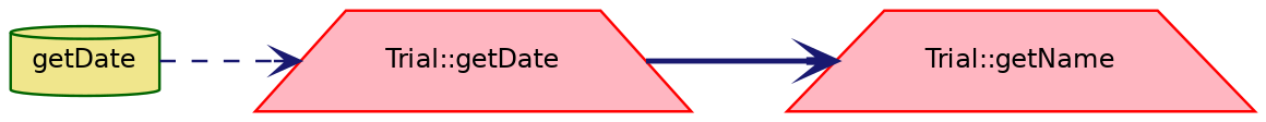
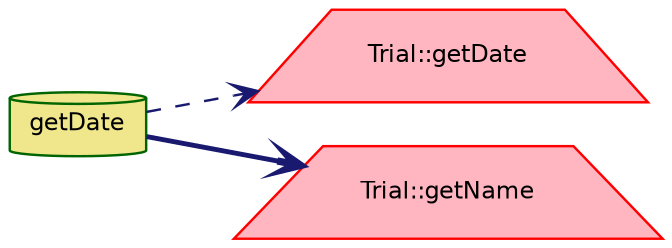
  digraph {
    rankdir=LR
    node [color=red fillcolor=lightpink fontname=Helvetica fontsize=10 shape=trapezium style=filled]
    edge [arrowhead=vee color=midnightblue fontname=Helvetica fontsize=10 labelfontname=Helvetica labelfontsize=10]
    n1 [color=darkgreen fillcolor=khaki fontcolor=black height=0.2 label=getDate shape=cylinder width=0.4]
    n2 [height=0.2 label="Trial::getDate" width=0.4]
    n3 [height=0.2 label="Trial::getName" width=0.4]
    n1 -> n2 [style=dashed]
-   n2 -> n3 [style=bold]
+   n1 -> n3 [style=bold]
  }
